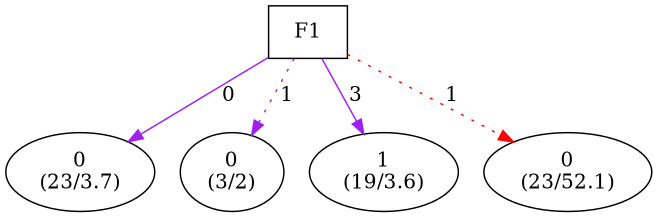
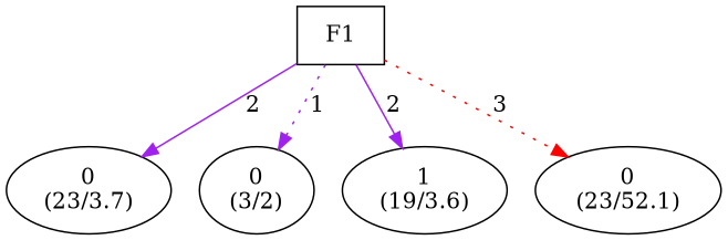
  digraph {
    node [shape=ellipse]
    edge [color=purple style=solid]
    n1 [label="F1\n" shape=box]
    n2 [label="0\n(23/3.7)"]
    n3 [label="0\n(3/2)"]
    n4 [label="1\n(19/3.6)"]
    n5 [label="0\n(23/52.1)"]
-   n1 -> n2 [label=0]
+   n1 -> n2 [label=2]
    n1 -> n3 [label=1 style=dotted]
-   n1 -> n4 [label=3]
-   n1 -> n5 [color=red label=1 style=dotted]
+   n1 -> n4 [label=2]
+   n1 -> n5 [color=red label=3 style=dotted]
  }
